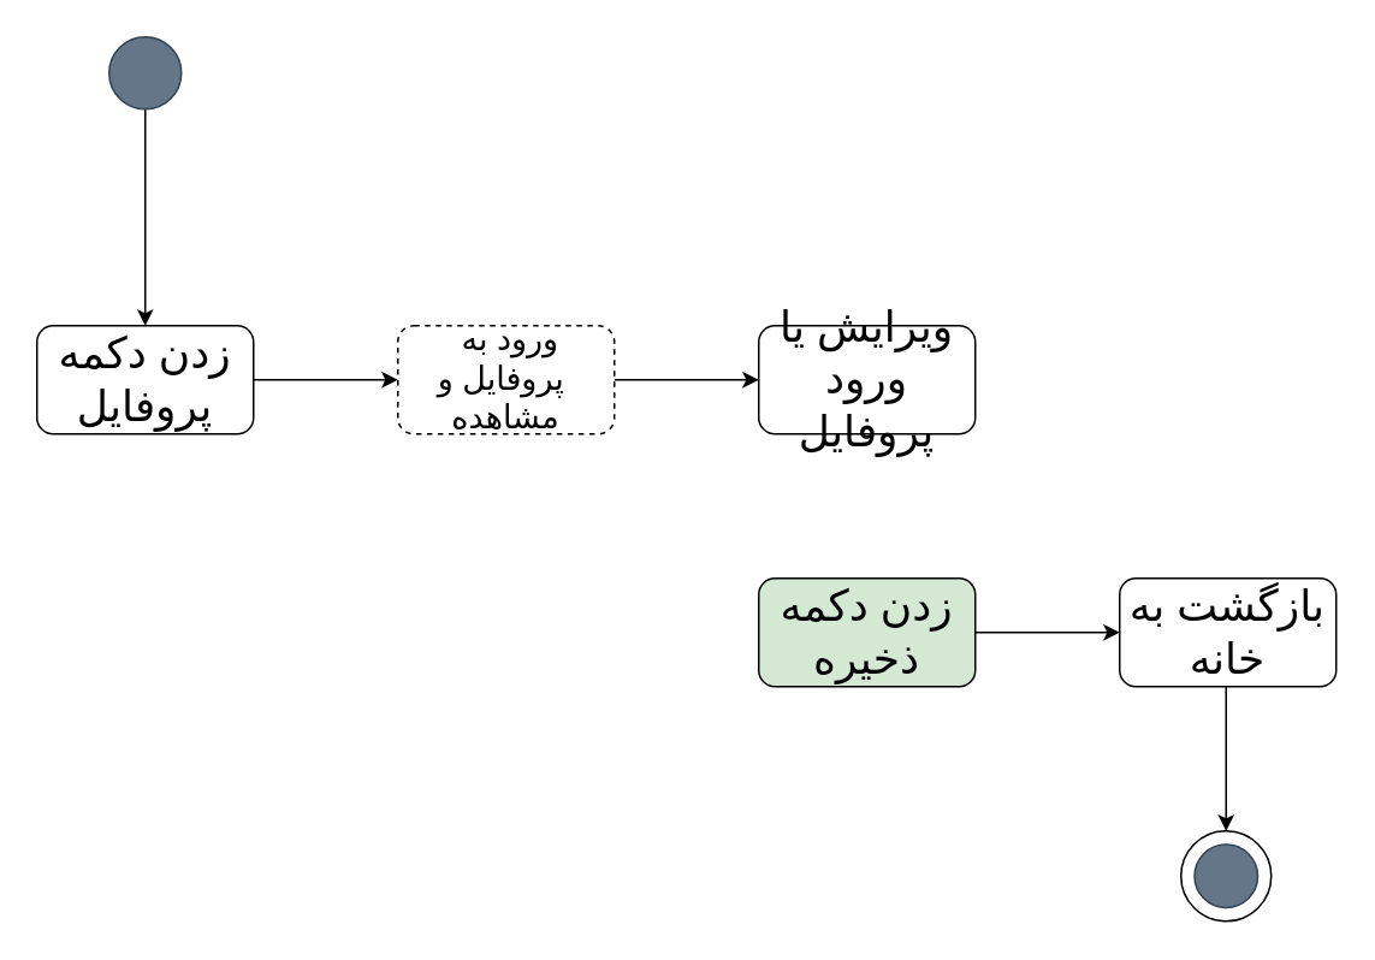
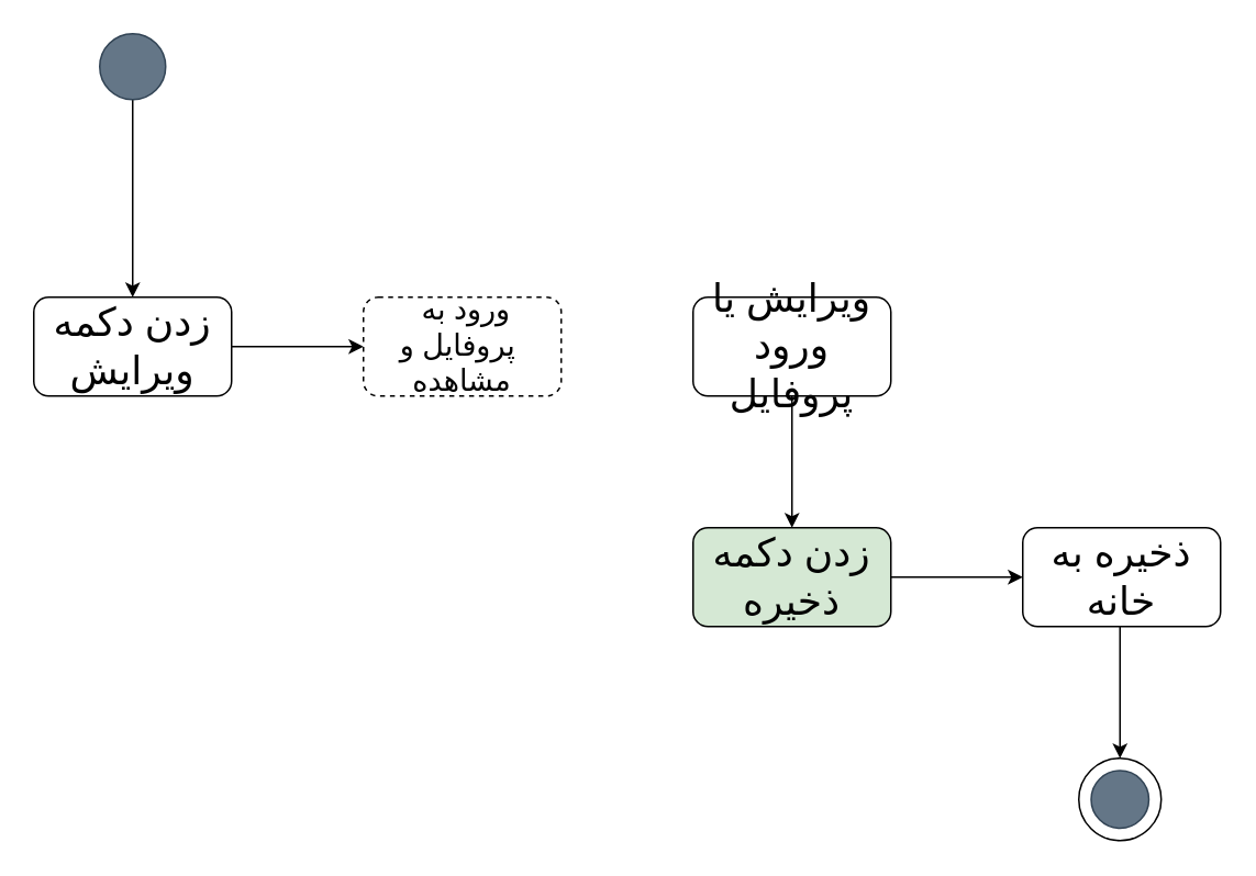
  <mxCell id="0" />
  <mxCell id="1" parent="0" />
  <mxCell id="2" value="" style="edgeStyle=orthogonalEdgeStyle;rounded=0;orthogonalLoop=1;jettySize=auto;html=1;" edge="1" parent="1" source="3" target="5"><mxGeometry relative="1" as="geometry" /></mxCell>
- <mxCell id="3" value="&lt;font style=&quot;font-size: 24px&quot;&gt;زدن دکمه پروفایل&lt;/font&gt;" style="rounded=1;whiteSpace=wrap;html=1;" vertex="1" parent="1"><mxGeometry x="20" y="180" width="120" height="60" as="geometry" /></mxCell>
- <mxCell id="4" value="" style="edgeStyle=orthogonalEdgeStyle;rounded=0;orthogonalLoop=1;jettySize=auto;html=1;" edge="1" parent="1" source="5" target="7"><mxGeometry relative="1" as="geometry" /></mxCell>
+ <mxCell id="3" value="&lt;font style=&quot;font-size: 24px&quot;&gt;زدن دکمه ویرایش&lt;/font&gt;" style="rounded=1;whiteSpace=wrap;html=1;" vertex="1" parent="1"><mxGeometry x="20" y="180" width="120" height="60" as="geometry" /></mxCell>
  <mxCell id="5" value="&lt;font style=&quot;font-size: 18px&quot;&gt;ورود به&amp;nbsp; &amp;nbsp;پروفایل و مشاهده&lt;/font&gt;" style="rounded=1;whiteSpace=wrap;html=1;dashed=1;" vertex="1" parent="1"><mxGeometry x="220" y="180" width="120" height="60" as="geometry" /></mxCell>
+ <mxCell id="6" value="" style="edgeStyle=orthogonalEdgeStyle;rounded=0;orthogonalLoop=1;jettySize=auto;html=1;" edge="1" parent="1" source="7" target="9"><mxGeometry relative="1" as="geometry" /></mxCell>
  <mxCell id="7" value="&lt;span style=&quot;font-size: 24px&quot;&gt;ویرایش یا ورود پروفایل&lt;/span&gt;" style="rounded=1;whiteSpace=wrap;html=1;" vertex="1" parent="1"><mxGeometry x="420" y="180" width="120" height="60" as="geometry" /></mxCell>
  <mxCell id="8" value="" style="edgeStyle=orthogonalEdgeStyle;rounded=0;orthogonalLoop=1;jettySize=auto;html=1;" edge="1" parent="1" source="9" target="10"><mxGeometry relative="1" as="geometry" /></mxCell>
  <mxCell id="9" value="&lt;span style=&quot;font-size: 24px&quot;&gt;زدن دکمه ذخیره&lt;/span&gt;" style="rounded=1;whiteSpace=wrap;html=1;fillColor=#d5e8d4;" vertex="1" parent="1"><mxGeometry x="420" y="320" width="120" height="60" as="geometry" /></mxCell>
- <mxCell id="10" value="&lt;span style=&quot;font-size: 24px&quot;&gt;بازگشت به خانه&lt;/span&gt;" style="rounded=1;whiteSpace=wrap;html=1;" vertex="1" parent="1"><mxGeometry x="620" y="320" width="120" height="60" as="geometry" /></mxCell>
+ <mxCell id="10" value="&lt;span style=&quot;font-size: 24px&quot;&gt;ذخیره به خانه&lt;/span&gt;" style="rounded=1;whiteSpace=wrap;html=1;" vertex="1" parent="1"><mxGeometry x="620" y="320" width="120" height="60" as="geometry" /></mxCell>
  <mxCell id="11" value="" style="edgeStyle=orthogonalEdgeStyle;rounded=0;orthogonalLoop=1;jettySize=auto;html=1;entryX=0.5;entryY=0;entryDx=0;entryDy=0;" edge="1" parent="1" source="12"><mxGeometry relative="1" as="geometry"><mxPoint x="80" y="180" as="targetPoint" /></mxGeometry></mxCell>
  <mxCell id="12" value="" style="ellipse;whiteSpace=wrap;html=1;aspect=fixed;fillColor=#647687;strokeColor=#314354;fontColor=#ffffff;" vertex="1" parent="1"><mxGeometry x="60" y="20" width="40" height="40" as="geometry" /></mxCell>
  <mxCell id="13" value="" style="edgeStyle=orthogonalEdgeStyle;rounded=0;orthogonalLoop=1;jettySize=auto;html=1;" edge="1" parent="1"><mxGeometry relative="1" as="geometry"><mxPoint x="679" y="460" as="targetPoint" /><mxPoint x="679" y="380" as="sourcePoint" /></mxGeometry></mxCell>
  <mxCell id="14" value="" style="ellipse;whiteSpace=wrap;html=1;aspect=fixed;" vertex="1" parent="1"><mxGeometry x="654" y="460" width="50" height="50" as="geometry" /></mxCell>
  <mxCell id="15" value="" style="ellipse;whiteSpace=wrap;html=1;aspect=fixed;fillColor=#647687;strokeColor=#314354;fontColor=#ffffff;" vertex="1" parent="1"><mxGeometry x="661.5" y="467.5" width="35" height="35" as="geometry" /></mxCell>
